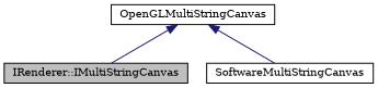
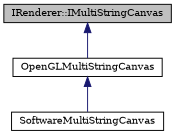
  digraph {
    fontname="DejaVu Serif"
    node [color=black fillcolor=white fontname="DejaVu Serif" fontsize=10 shape=record style=filled]
    edge [color=midnightblue dir=back fontname="DejaVu Serif" fontsize=10 labelfontname=Helvetica labelfontsize=10 style=solid]
    n1 [fillcolor=grey75 fontcolor=black height=0.2 label="IRenderer::IMultiStringCanvas" width=0.4]
    n2 [height=0.2 label=OpenGLMultiStringCanvas width=0.4]
    n3 [height=0.2 label=SoftwareMultiStringCanvas width=0.4]
-   n2 -> n1
+   n1 -> n2
    n2 -> n3
  }
